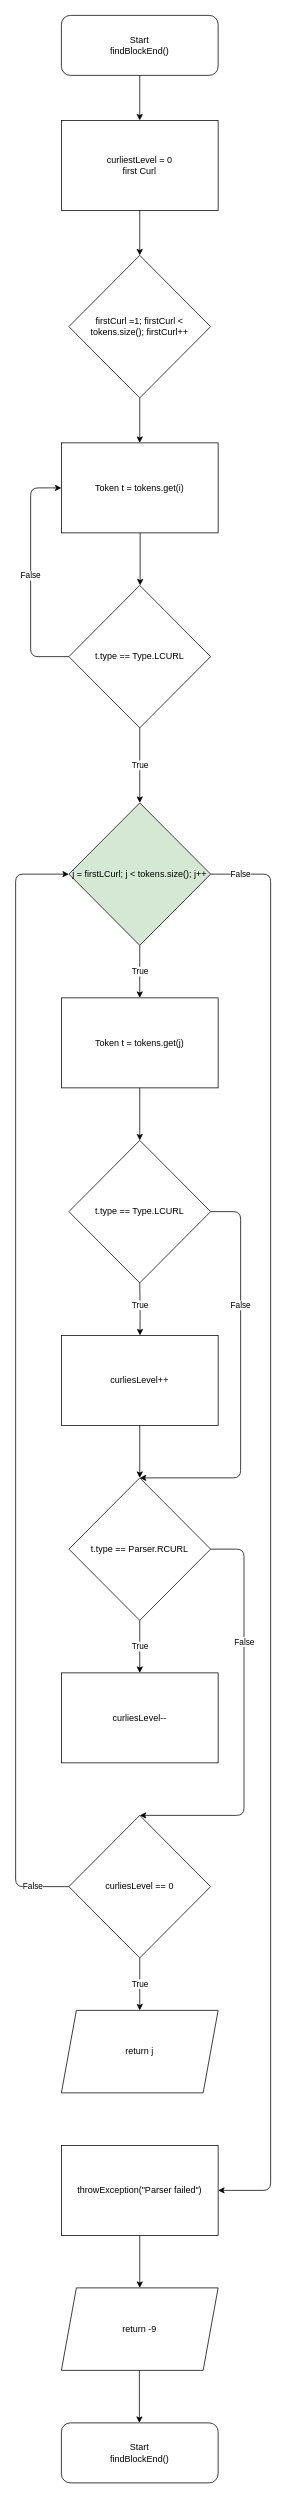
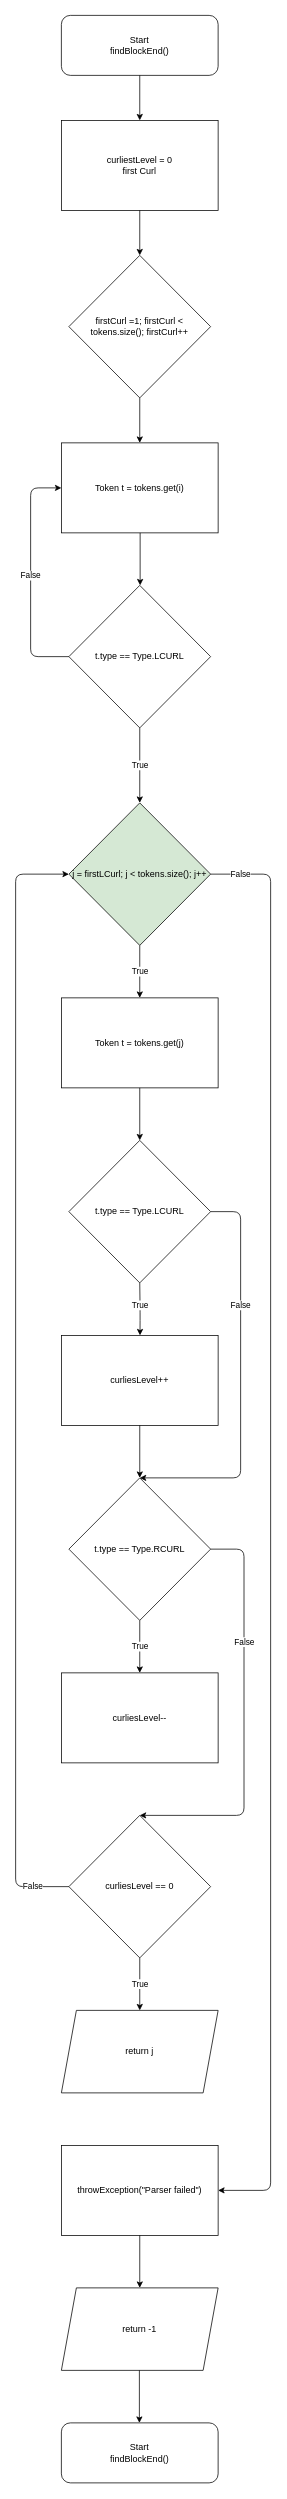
  <mxCell id="0" />
  <mxCell id="1" parent="0" />
  <mxCell id="2" value="Start&lt;br&gt;findBlockEnd()" style="rounded=1;whiteSpace=wrap;html=1;" vertex="1" parent="1"><mxGeometry x="81" y="20" width="209" height="80" as="geometry" /></mxCell>
  <mxCell id="3" value="curliestLevel = 0&lt;br&gt;first Curl" style="rounded=0;whiteSpace=wrap;html=1;" vertex="1" parent="1"><mxGeometry x="81" y="160" width="209" height="120" as="geometry" /></mxCell>
  <mxCell id="4" value="" style="endArrow=classic;html=1;exitX=0.5;exitY=1;exitDx=0;exitDy=0;entryX=0.5;entryY=0;entryDx=0;entryDy=0;" edge="1" parent="1" source="2" target="3"><mxGeometry width="50" height="50" relative="1" as="geometry"><mxPoint x="180" y="420" as="sourcePoint" /><mxPoint x="230" y="370" as="targetPoint" /></mxGeometry></mxCell>
  <mxCell id="5" value="firstCurl =1; firstCurl &amp;lt; tokens.size(); firstCurl++" style="rhombus;whiteSpace=wrap;html=1;" vertex="1" parent="1"><mxGeometry x="91" y="340" width="189" height="190" as="geometry" /></mxCell>
  <mxCell id="6" value="" style="endArrow=classic;html=1;exitX=0.5;exitY=1;exitDx=0;exitDy=0;entryX=0.5;entryY=0;entryDx=0;entryDy=0;" edge="1" parent="1" source="3" target="5"><mxGeometry width="50" height="50" relative="1" as="geometry"><mxPoint x="195.5" y="110" as="sourcePoint" /><mxPoint x="195.5" y="170" as="targetPoint" /></mxGeometry></mxCell>
  <mxCell id="7" value="Token t = tokens.get(i)" style="rounded=0;whiteSpace=wrap;html=1;" vertex="1" parent="1"><mxGeometry x="81" y="590" width="209" height="120" as="geometry" /></mxCell>
  <mxCell id="8" value="" style="endArrow=classic;html=1;exitX=0.5;exitY=1;exitDx=0;exitDy=0;" edge="1" parent="1" source="5" target="7"><mxGeometry width="50" height="50" relative="1" as="geometry"><mxPoint x="180" y="410" as="sourcePoint" /><mxPoint x="230" y="360" as="targetPoint" /></mxGeometry></mxCell>
  <mxCell id="9" value="" style="endArrow=classic;html=1;" edge="1" parent="1"><mxGeometry width="50" height="50" relative="1" as="geometry"><mxPoint x="186" y="710" as="sourcePoint" /><mxPoint x="186" y="780" as="targetPoint" /></mxGeometry></mxCell>
  <mxCell id="10" value="t.type == Type.LCURL" style="rhombus;whiteSpace=wrap;html=1;" vertex="1" parent="1"><mxGeometry x="91" y="780" width="189" height="190" as="geometry" /></mxCell>
  <mxCell id="11" value="False" style="endArrow=classic;html=1;exitX=0;exitY=0.5;exitDx=0;exitDy=0;entryX=0;entryY=0.5;entryDx=0;entryDy=0;" edge="1" parent="1" source="10" target="7"><mxGeometry width="50" height="50" relative="1" as="geometry"><mxPoint x="180" y="730" as="sourcePoint" /><mxPoint x="60" y="660" as="targetPoint" /><Array as="points"><mxPoint x="40" y="875" /><mxPoint x="40" y="650" /></Array></mxGeometry></mxCell>
  <mxCell id="12" value="True" style="endArrow=classic;html=1;exitX=0.5;exitY=1;exitDx=0;exitDy=0;entryX=0.5;entryY=0;entryDx=0;entryDy=0;" edge="1" parent="1" source="10" target="13"><mxGeometry width="50" height="50" relative="1" as="geometry"><mxPoint x="180" y="730" as="sourcePoint" /><mxPoint x="186" y="1070" as="targetPoint" /></mxGeometry></mxCell>
  <mxCell id="13" value="j = firstLCurl; j &amp;lt; tokens.size(); j++" style="rhombus;whiteSpace=wrap;html=1;fillColor=#d5e8d4;" vertex="1" parent="1"><mxGeometry x="91" y="1070" width="189" height="190" as="geometry" /></mxCell>
  <mxCell id="14" value="Token t = tokens.get(j)" style="rounded=0;whiteSpace=wrap;html=1;" vertex="1" parent="1"><mxGeometry x="81" y="1330" width="209" height="120" as="geometry" /></mxCell>
  <mxCell id="15" value="True" style="endArrow=classic;html=1;exitX=0.5;exitY=1;exitDx=0;exitDy=0;" edge="1" parent="1" source="13" target="14"><mxGeometry width="50" height="50" relative="1" as="geometry"><mxPoint x="185" y="1260" as="sourcePoint" /><mxPoint x="185" y="1330" as="targetPoint" /></mxGeometry></mxCell>
  <mxCell id="16" value="" style="endArrow=classic;html=1;entryX=0.5;entryY=0;entryDx=0;entryDy=0;" edge="1" parent="1" source="14" target="17"><mxGeometry width="50" height="50" relative="1" as="geometry"><mxPoint x="185" y="1450" as="sourcePoint" /><mxPoint x="185" y="1520" as="targetPoint" /></mxGeometry></mxCell>
  <mxCell id="17" value="t.type == Type.LCURL" style="rhombus;whiteSpace=wrap;html=1;" vertex="1" parent="1"><mxGeometry x="91" y="1520" width="189" height="190" as="geometry" /></mxCell>
  <mxCell id="18" value="curliesLevel++" style="rounded=0;whiteSpace=wrap;html=1;" vertex="1" parent="1"><mxGeometry x="81" y="1780" width="209" height="120" as="geometry" /></mxCell>
  <mxCell id="19" value="True" style="endArrow=classic;html=1;exitX=0.5;exitY=1;exitDx=0;exitDy=0;" edge="1" parent="1" source="17" target="18"><mxGeometry x="-0.143" width="50" height="50" relative="1" as="geometry"><mxPoint x="185" y="1720" as="sourcePoint" /><mxPoint x="185" y="1780" as="targetPoint" /><Array as="points"><mxPoint x="186" y="1750" /></Array><mxPoint as="offset" /></mxGeometry></mxCell>
  <mxCell id="20" value="" style="endArrow=classic;html=1;entryX=0.5;entryY=0;entryDx=0;entryDy=0;" edge="1" parent="1" target="21" source="18"><mxGeometry width="50" height="50" relative="1" as="geometry"><mxPoint x="185.5" y="1900" as="sourcePoint" /><mxPoint x="185" y="1970" as="targetPoint" /></mxGeometry></mxCell>
- <mxCell id="21" value="t.type == Parser.RCURL" style="rhombus;whiteSpace=wrap;html=1;" vertex="1" parent="1"><mxGeometry x="91" y="1970" width="189" height="190" as="geometry" /></mxCell>
+ <mxCell id="21" value="t.type == Type.RCURL" style="rhombus;whiteSpace=wrap;html=1;" vertex="1" parent="1"><mxGeometry x="91" y="1970" width="189" height="190" as="geometry" /></mxCell>
  <mxCell id="22" value="curliesLevel--" style="rounded=0;whiteSpace=wrap;html=1;" vertex="1" parent="1"><mxGeometry x="81" y="2230" width="209" height="120" as="geometry" /></mxCell>
  <mxCell id="23" value="True" style="endArrow=classic;html=1;exitX=0.5;exitY=1;exitDx=0;exitDy=0;" edge="1" parent="1" source="21" target="22"><mxGeometry width="50" height="50" relative="1" as="geometry"><mxPoint x="185" y="2170" as="sourcePoint" /><mxPoint x="185" y="2230" as="targetPoint" /></mxGeometry></mxCell>
  <mxCell id="24" value="False" style="endArrow=classic;html=1;exitX=1;exitY=0.5;exitDx=0;exitDy=0;entryX=0.5;entryY=0;entryDx=0;entryDy=0;" edge="1" parent="1" source="17" target="21"><mxGeometry x="-0.377" width="50" height="50" relative="1" as="geometry"><mxPoint x="180" y="1850" as="sourcePoint" /><mxPoint x="230" y="1800" as="targetPoint" /><Array as="points"><mxPoint x="320" y="1615" /><mxPoint x="320" y="1970" /></Array><mxPoint as="offset" /></mxGeometry></mxCell>
  <mxCell id="25" value="curliesLevel == 0" style="rhombus;whiteSpace=wrap;html=1;" vertex="1" parent="1"><mxGeometry x="91" y="2420" width="189" height="190" as="geometry" /></mxCell>
  <mxCell id="26" value="return j" style="shape=parallelogram;perimeter=parallelogramPerimeter;whiteSpace=wrap;html=1;fixedSize=1;" vertex="1" parent="1"><mxGeometry x="81" y="2680" width="209" height="110" as="geometry" /></mxCell>
  <mxCell id="27" value="True" style="endArrow=classic;html=1;" edge="1" parent="1" source="25" target="26"><mxGeometry width="50" height="50" relative="1" as="geometry"><mxPoint x="185.08" y="2610" as="sourcePoint" /><mxPoint x="185.08" y="2680" as="targetPoint" /></mxGeometry></mxCell>
  <mxCell id="28" value="False" style="endArrow=classic;html=1;exitX=1;exitY=0.5;exitDx=0;exitDy=0;entryX=0.5;entryY=0;entryDx=0;entryDy=0;" edge="1" parent="1" source="21" target="25"><mxGeometry x="-0.377" width="50" height="50" relative="1" as="geometry"><mxPoint x="284.5" y="2065" as="sourcePoint" /><mxPoint x="190" y="2420" as="targetPoint" /><Array as="points"><mxPoint x="324.5" y="2065" /><mxPoint x="324.5" y="2420" /></Array><mxPoint as="offset" /></mxGeometry></mxCell>
  <mxCell id="29" value="False" style="endArrow=classic;html=1;exitX=0;exitY=0.5;exitDx=0;exitDy=0;entryX=0;entryY=0.5;entryDx=0;entryDy=0;" edge="1" parent="1" source="25" target="13"><mxGeometry x="-0.935" width="50" height="50" relative="1" as="geometry"><mxPoint x="470" y="2070" as="sourcePoint" /><mxPoint x="520" y="2020" as="targetPoint" /><Array as="points"><mxPoint x="20" y="2515" /><mxPoint x="20" y="1165" /></Array><mxPoint as="offset" /></mxGeometry></mxCell>
  <mxCell id="30" value="throwException(&quot;Parser failed&quot;)" style="rounded=0;whiteSpace=wrap;html=1;" vertex="1" parent="1"><mxGeometry x="81" y="2860" width="209" height="120" as="geometry" /></mxCell>
  <mxCell id="31" value="False" style="endArrow=classic;html=1;entryX=1;entryY=0.5;entryDx=0;entryDy=0;exitX=1;exitY=0.5;exitDx=0;exitDy=0;" edge="1" parent="1" source="13" target="30"><mxGeometry x="-0.958" width="50" height="50" relative="1" as="geometry"><mxPoint x="590" y="3060" as="sourcePoint" /><mxPoint x="640" y="3010" as="targetPoint" /><Array as="points"><mxPoint x="360" y="1165" /><mxPoint x="360" y="2920" /></Array><mxPoint as="offset" /></mxGeometry></mxCell>
  <mxCell id="32" value="" style="endArrow=classic;html=1;entryX=0.5;entryY=0;entryDx=0;entryDy=0;" edge="1" parent="1" source="30" target="33"><mxGeometry width="50" height="50" relative="1" as="geometry"><mxPoint x="185" y="2980" as="sourcePoint" /><mxPoint x="185" y="3050" as="targetPoint" /></mxGeometry></mxCell>
- <mxCell id="33" value="return -9" style="shape=parallelogram;perimeter=parallelogramPerimeter;whiteSpace=wrap;html=1;fixedSize=1;" vertex="1" parent="1"><mxGeometry x="81" y="3050" width="209" height="110" as="geometry" /></mxCell>
+ <mxCell id="33" value="return -1" style="shape=parallelogram;perimeter=parallelogramPerimeter;whiteSpace=wrap;html=1;fixedSize=1;" vertex="1" parent="1"><mxGeometry x="81" y="3050" width="209" height="110" as="geometry" /></mxCell>
  <mxCell id="34" value="Start&lt;br&gt;findBlockEnd()" style="rounded=1;whiteSpace=wrap;html=1;" vertex="1" parent="1"><mxGeometry x="81" y="3230" width="209" height="80" as="geometry" /></mxCell>
  <mxCell id="35" value="" style="endArrow=classic;html=1;" edge="1" parent="1"><mxGeometry width="50" height="50" relative="1" as="geometry"><mxPoint x="185" y="3160" as="sourcePoint" /><mxPoint x="185" y="3230" as="targetPoint" /></mxGeometry></mxCell>
